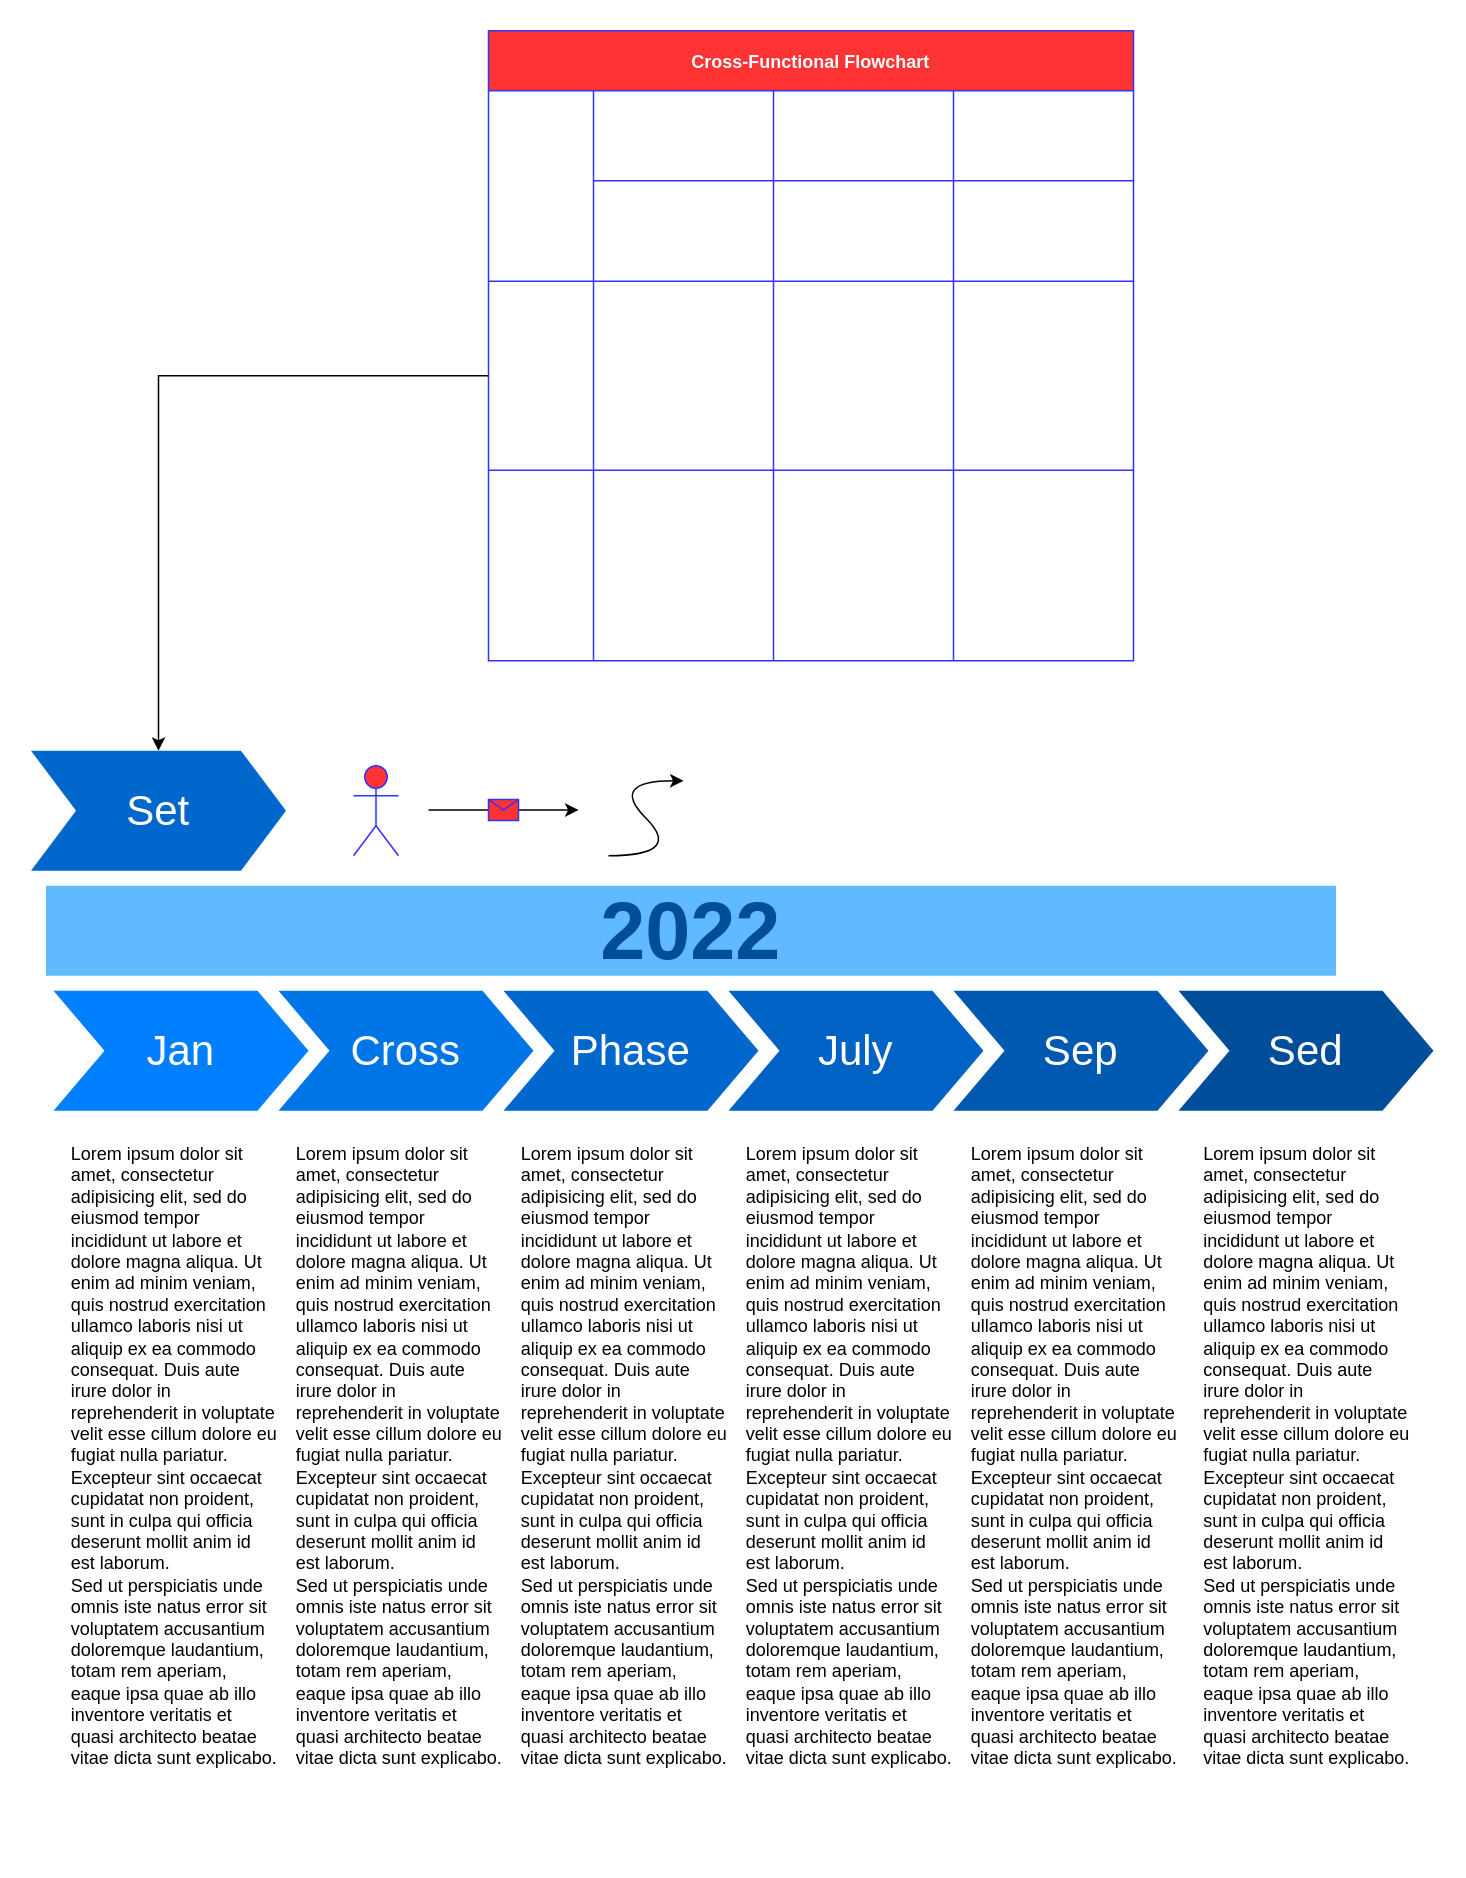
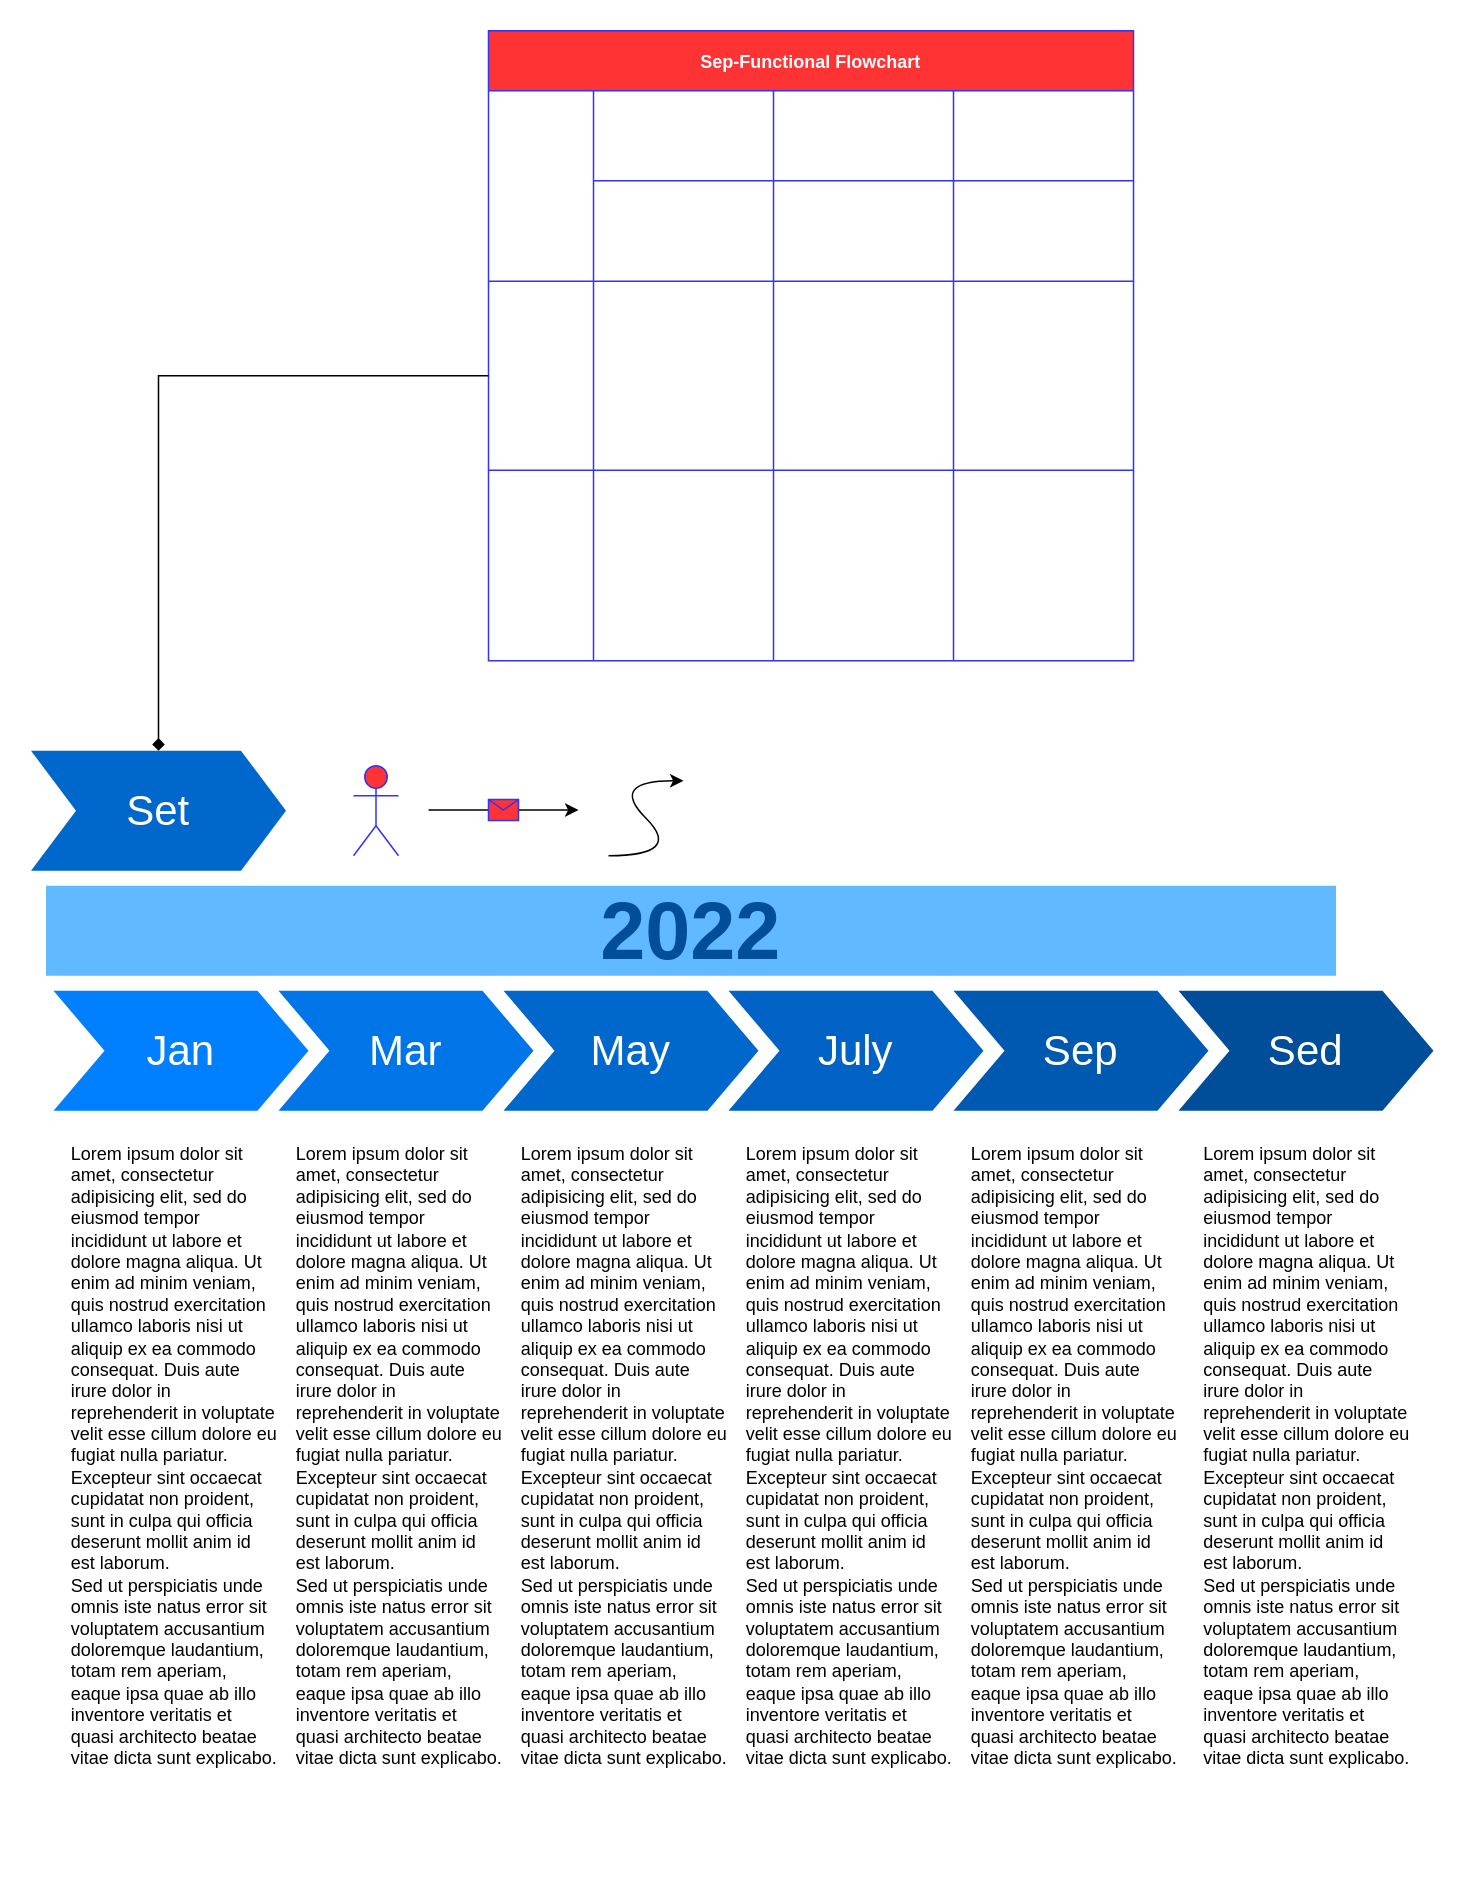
  <mxCell id="0" />
  <mxCell id="1" parent="0" />
  <mxCell id="2" value="Jan" style="shape=step;whiteSpace=wrap;html=1;fontSize=28;fillColor=#0080FF;fontColor=#FFFFFF;strokeColor=none;" parent="1" vertex="1"><mxGeometry x="35" y="660" width="170" height="80" as="geometry" /></mxCell>
- <mxCell id="3" value="Cross" style="shape=step;whiteSpace=wrap;html=1;fontSize=28;fillColor=#0075E8;fontColor=#FFFFFF;strokeColor=none;" parent="1" vertex="1"><mxGeometry x="185" y="660" width="170" height="80" as="geometry" /></mxCell>
- <mxCell id="4" value="Phase" style="shape=step;whiteSpace=wrap;html=1;fontSize=28;fillColor=#0067CC;fontColor=#FFFFFF;strokeColor=none;" parent="1" vertex="1"><mxGeometry x="335" y="660" width="170" height="80" as="geometry" /></mxCell>
+ <mxCell id="3" value="Mar" style="shape=step;whiteSpace=wrap;html=1;fontSize=28;fillColor=#0075E8;fontColor=#FFFFFF;strokeColor=none;" parent="1" vertex="1"><mxGeometry x="185" y="660" width="170" height="80" as="geometry" /></mxCell>
+ <mxCell id="4" value="May" style="shape=step;whiteSpace=wrap;html=1;fontSize=28;fillColor=#0067CC;fontColor=#FFFFFF;strokeColor=none;" parent="1" vertex="1"><mxGeometry x="335" y="660" width="170" height="80" as="geometry" /></mxCell>
  <mxCell id="5" value="July" style="shape=step;whiteSpace=wrap;html=1;fontSize=28;fillColor=#0062C4;fontColor=#FFFFFF;strokeColor=none;" parent="1" vertex="1"><mxGeometry x="485" y="660" width="170" height="80" as="geometry" /></mxCell>
  <mxCell id="6" value="Sep" style="shape=step;whiteSpace=wrap;html=1;fontSize=28;fillColor=#0059B0;fontColor=#FFFFFF;strokeColor=none;" parent="1" vertex="1"><mxGeometry x="635" y="660" width="170" height="80" as="geometry" /></mxCell>
  <mxCell id="7" value="Sed" style="shape=step;whiteSpace=wrap;html=1;fontSize=28;fillColor=#004D99;fontColor=#FFFFFF;strokeColor=none;" parent="1" vertex="1"><mxGeometry x="785" y="660" width="170" height="80" as="geometry" /></mxCell>
  <mxCell id="8" value="2022" style="text;html=1;strokeColor=none;fillColor=#61BAFF;align=center;verticalAlign=middle;whiteSpace=wrap;fontSize=54;fontStyle=1;fontColor=#004D99;" parent="1" vertex="1"><mxGeometry x="30" y="590" width="860" height="60" as="geometry" /></mxCell>
  <mxCell id="9" value="Lorem ipsum dolor sit amet, consectetur adipisicing elit, sed do eiusmod tempor incididunt ut labore et dolore magna aliqua. Ut enim ad minim veniam, quis nostrud exercitation ullamco laboris nisi ut aliquip ex ea commodo consequat. Duis aute irure dolor in reprehenderit in voluptate velit esse cillum dolore eu fugiat nulla pariatur. Excepteur sint occaecat cupidatat non proident, sunt in culpa qui officia deserunt mollit anim id est laborum.&lt;br&gt;Sed ut perspiciatis unde omnis iste natus error sit voluptatem accusantium doloremque laudantium, totam rem aperiam, eaque ipsa quae ab illo inventore veritatis et quasi architecto beatae vitae dicta sunt explicabo." style="text;spacingTop=-5;fillColor=#ffffff;whiteSpace=wrap;html=1;align=left;fontSize=12;fontFamily=Helvetica;fillColor=none;strokeColor=none;" parent="1" vertex="1"><mxGeometry x="45" y="760" width="140" height="470" as="geometry" /></mxCell>
  <mxCell id="10" value="Lorem ipsum dolor sit amet, consectetur adipisicing elit, sed do eiusmod tempor incididunt ut labore et dolore magna aliqua. Ut enim ad minim veniam, quis nostrud exercitation ullamco laboris nisi ut aliquip ex ea commodo consequat. Duis aute irure dolor in reprehenderit in voluptate velit esse cillum dolore eu fugiat nulla pariatur. Excepteur sint occaecat cupidatat non proident, sunt in culpa qui officia deserunt mollit anim id est laborum.&lt;br&gt;Sed ut perspiciatis unde omnis iste natus error sit voluptatem accusantium doloremque laudantium, totam rem aperiam, eaque ipsa quae ab illo inventore veritatis et quasi architecto beatae vitae dicta sunt explicabo." style="text;spacingTop=-5;fillColor=#ffffff;whiteSpace=wrap;html=1;align=left;fontSize=12;fontFamily=Helvetica;fillColor=none;strokeColor=none;" parent="1" vertex="1"><mxGeometry x="195" y="760" width="140" height="470" as="geometry" /></mxCell>
  <mxCell id="11" value="Lorem ipsum dolor sit amet, consectetur adipisicing elit, sed do eiusmod tempor incididunt ut labore et dolore magna aliqua. Ut enim ad minim veniam, quis nostrud exercitation ullamco laboris nisi ut aliquip ex ea commodo consequat. Duis aute irure dolor in reprehenderit in voluptate velit esse cillum dolore eu fugiat nulla pariatur. Excepteur sint occaecat cupidatat non proident, sunt in culpa qui officia deserunt mollit anim id est laborum.&lt;br&gt;Sed ut perspiciatis unde omnis iste natus error sit voluptatem accusantium doloremque laudantium, totam rem aperiam, eaque ipsa quae ab illo inventore veritatis et quasi architecto beatae vitae dicta sunt explicabo." style="text;spacingTop=-5;fillColor=#ffffff;whiteSpace=wrap;html=1;align=left;fontSize=12;fontFamily=Helvetica;fillColor=none;strokeColor=none;" parent="1" vertex="1"><mxGeometry x="345" y="760" width="140" height="470" as="geometry" /></mxCell>
  <mxCell id="12" value="Lorem ipsum dolor sit amet, consectetur adipisicing elit, sed do eiusmod tempor incididunt ut labore et dolore magna aliqua. Ut enim ad minim veniam, quis nostrud exercitation ullamco laboris nisi ut aliquip ex ea commodo consequat. Duis aute irure dolor in reprehenderit in voluptate velit esse cillum dolore eu fugiat nulla pariatur. Excepteur sint occaecat cupidatat non proident, sunt in culpa qui officia deserunt mollit anim id est laborum.&lt;br&gt;Sed ut perspiciatis unde omnis iste natus error sit voluptatem accusantium doloremque laudantium, totam rem aperiam, eaque ipsa quae ab illo inventore veritatis et quasi architecto beatae vitae dicta sunt explicabo." style="text;spacingTop=-5;fillColor=#ffffff;whiteSpace=wrap;html=1;align=left;fontSize=12;fontFamily=Helvetica;fillColor=none;strokeColor=none;" parent="1" vertex="1"><mxGeometry x="495" y="760" width="140" height="470" as="geometry" /></mxCell>
  <mxCell id="13" value="Lorem ipsum dolor sit amet, consectetur adipisicing elit, sed do eiusmod tempor incididunt ut labore et dolore magna aliqua. Ut enim ad minim veniam, quis nostrud exercitation ullamco laboris nisi ut aliquip ex ea commodo consequat. Duis aute irure dolor in reprehenderit in voluptate velit esse cillum dolore eu fugiat nulla pariatur. Excepteur sint occaecat cupidatat non proident, sunt in culpa qui officia deserunt mollit anim id est laborum.&lt;br&gt;Sed ut perspiciatis unde omnis iste natus error sit voluptatem accusantium doloremque laudantium, totam rem aperiam, eaque ipsa quae ab illo inventore veritatis et quasi architecto beatae vitae dicta sunt explicabo." style="text;spacingTop=-5;fillColor=#ffffff;whiteSpace=wrap;html=1;align=left;fontSize=12;fontFamily=Helvetica;fillColor=none;strokeColor=none;" parent="1" vertex="1"><mxGeometry x="645" y="760" width="140" height="470" as="geometry" /></mxCell>
  <mxCell id="14" value="Lorem ipsum dolor sit amet, consectetur adipisicing elit, sed do eiusmod tempor incididunt ut labore et dolore magna aliqua. Ut enim ad minim veniam, quis nostrud exercitation ullamco laboris nisi ut aliquip ex ea commodo consequat. Duis aute irure dolor in reprehenderit in voluptate velit esse cillum dolore eu fugiat nulla pariatur. Excepteur sint occaecat cupidatat non proident, sunt in culpa qui officia deserunt mollit anim id est laborum.&lt;br&gt;Sed ut perspiciatis unde omnis iste natus error sit voluptatem accusantium doloremque laudantium, totam rem aperiam, eaque ipsa quae ab illo inventore veritatis et quasi architecto beatae vitae dicta sunt explicabo." style="text;spacingTop=-5;fillColor=#ffffff;whiteSpace=wrap;html=1;align=left;fontSize=12;fontFamily=Helvetica;fillColor=none;strokeColor=none;" parent="1" vertex="1"><mxGeometry x="800" y="760" width="140" height="470" as="geometry" /></mxCell>
  <mxCell id="15" value="Set" style="shape=step;perimeter=stepPerimeter;whiteSpace=wrap;html=1;fixedSize=1;size=30;fontColor=#FFFFFF;fontSize=28;fillColor=#0067CC;strokeColor=none;" vertex="1" parent="1"><mxGeometry x="20" y="500" width="170" height="80" as="geometry" /></mxCell>
  <mxCell id="16" value="Actor" style="shape=umlActor;verticalLabelPosition=bottom;verticalAlign=top;html=1;outlineConnect=0;fontColor=#FFFFFF;fillColor=#FF3333;strokeColor=#3333FF;rotation=0;" vertex="1" parent="1"><mxGeometry x="235" y="510" width="30" height="60" as="geometry" /></mxCell>
  <mxCell id="17" value="" style="endArrow=classic;html=1;rounded=0;fontColor=#FFFFFF;" edge="1" parent="1"><mxGeometry relative="1" as="geometry"><mxPoint x="285" y="539.5" as="sourcePoint" /><mxPoint x="385" y="539.5" as="targetPoint" /></mxGeometry></mxCell>
  <mxCell id="18" value="" style="shape=message;html=1;outlineConnect=0;fontColor=#FFFFFF;strokeColor=#3333FF;fillColor=#FF3333;" vertex="1" parent="17"><mxGeometry width="20" height="14" relative="1" as="geometry"><mxPoint x="-10" y="-7" as="offset" /></mxGeometry></mxCell>
  <mxCell id="19" value="" style="curved=1;endArrow=classic;html=1;rounded=0;fontColor=#FFFFFF;" edge="1" parent="1"><mxGeometry width="50" height="50" relative="1" as="geometry"><mxPoint x="405" y="570" as="sourcePoint" /><mxPoint x="455" y="520" as="targetPoint" /><Array as="points"><mxPoint x="455" y="570" /><mxPoint x="405" y="520" /></Array></mxGeometry></mxCell>
- <mxCell id="20" value="Cross-Functional Flowchart" style="shape=table;childLayout=tableLayout;startSize=40;collapsible=0;recursiveResize=0;expand=0;fontStyle=1;fontColor=#FFFFFF;strokeColor=#3333FF;fillColor=#FF3333;" vertex="1" parent="1"><mxGeometry x="325" y="20" width="430" height="420" as="geometry" /></mxCell>
+ <mxCell id="20" value="Sep-Functional Flowchart" style="shape=table;childLayout=tableLayout;startSize=40;collapsible=0;recursiveResize=0;expand=0;fontStyle=1;fontColor=#FFFFFF;strokeColor=#3333FF;fillColor=#FF3333;" vertex="1" parent="1"><mxGeometry x="325" y="20" width="430" height="420" as="geometry" /></mxCell>
  <mxCell id="21" value="Actor 1" style="shape=tableRow;horizontal=0;startSize=70;swimlaneHead=0;swimlaneBody=0;top=0;left=0;bottom=0;right=0;dropTarget=0;fillColor=none;collapsible=0;recursiveResize=0;expand=0;fontStyle=1;fontColor=#FFFFFF;strokeColor=#3333FF;" vertex="1" parent="20"><mxGeometry y="40" width="430" height="127" as="geometry" /></mxCell>
  <mxCell id="22" value="Sed 1" style="swimlane;swimlaneHead=0;swimlaneBody=0;fontStyle=0;connectable=0;fillColor=none;startSize=60;collapsible=0;recursiveResize=0;expand=0;fontStyle=1;fontColor=#FFFFFF;strokeColor=#3333FF;" vertex="1" parent="21"><mxGeometry x="70" width="120" height="127" as="geometry"><mxRectangle width="120" height="127" as="alternateBounds" /></mxGeometry></mxCell>
  <mxCell id="23" value="Phase 6" style="swimlane;swimlaneHead=0;swimlaneBody=0;fontStyle=0;connectable=0;fillColor=none;startSize=60;collapsible=0;recursiveResize=0;expand=0;fontStyle=1;fontColor=#FFFFFF;strokeColor=#3333FF;" vertex="1" parent="21"><mxGeometry x="190" width="120" height="127" as="geometry"><mxRectangle width="120" height="127" as="alternateBounds" /></mxGeometry></mxCell>
  <mxCell id="24" value="Excepteur 3" style="swimlane;swimlaneHead=0;swimlaneBody=0;fontStyle=0;connectable=0;fillColor=none;startSize=60;collapsible=0;recursiveResize=0;expand=0;fontStyle=1;fontColor=#FFFFFF;strokeColor=#3333FF;" vertex="1" parent="21"><mxGeometry x="310" width="120" height="127" as="geometry"><mxRectangle width="120" height="127" as="alternateBounds" /></mxGeometry></mxCell>
  <mxCell id="25" value="Actor 2" style="shape=tableRow;horizontal=0;startSize=70;swimlaneHead=0;swimlaneBody=0;top=0;left=0;bottom=0;right=0;dropTarget=0;fillColor=none;collapsible=0;recursiveResize=0;expand=0;fontStyle=1;fontColor=#FFFFFF;strokeColor=#3333FF;" vertex="1" parent="20"><mxGeometry y="167" width="430" height="126" as="geometry" /></mxCell>
  <mxCell id="26" value="" style="swimlane;swimlaneHead=0;swimlaneBody=0;fontStyle=0;connectable=0;fillColor=none;startSize=0;collapsible=0;recursiveResize=0;expand=0;fontStyle=1;fontColor=#FFFFFF;strokeColor=#3333FF;" vertex="1" parent="25"><mxGeometry x="70" width="120" height="126" as="geometry"><mxRectangle width="120" height="126" as="alternateBounds" /></mxGeometry></mxCell>
  <mxCell id="27" value="" style="swimlane;swimlaneHead=0;swimlaneBody=0;fontStyle=0;connectable=0;fillColor=none;startSize=0;collapsible=0;recursiveResize=0;expand=0;fontStyle=1;fontColor=#FFFFFF;strokeColor=#3333FF;" vertex="1" parent="25"><mxGeometry x="190" width="120" height="126" as="geometry"><mxRectangle width="120" height="126" as="alternateBounds" /></mxGeometry></mxCell>
  <mxCell id="28" value="" style="swimlane;swimlaneHead=0;swimlaneBody=0;fontStyle=0;connectable=0;fillColor=none;startSize=0;collapsible=0;recursiveResize=0;expand=0;fontStyle=1;fontColor=#FFFFFF;strokeColor=#3333FF;" vertex="1" parent="25"><mxGeometry x="310" width="120" height="126" as="geometry"><mxRectangle width="120" height="126" as="alternateBounds" /></mxGeometry></mxCell>
  <mxCell id="29" value="Actor 3" style="shape=tableRow;horizontal=0;startSize=70;swimlaneHead=0;swimlaneBody=0;top=0;left=0;bottom=0;right=0;dropTarget=0;fillColor=none;collapsible=0;recursiveResize=0;expand=0;fontStyle=1;fontColor=#FFFFFF;strokeColor=#3333FF;" vertex="1" parent="20"><mxGeometry y="293" width="430" height="127" as="geometry" /></mxCell>
  <mxCell id="30" value="" style="swimlane;swimlaneHead=0;swimlaneBody=0;fontStyle=0;connectable=0;fillColor=none;startSize=0;collapsible=0;recursiveResize=0;expand=0;fontStyle=1;fontColor=#FFFFFF;strokeColor=#3333FF;" vertex="1" parent="29"><mxGeometry x="70" width="120" height="127" as="geometry"><mxRectangle width="120" height="127" as="alternateBounds" /></mxGeometry></mxCell>
  <mxCell id="31" value="" style="swimlane;swimlaneHead=0;swimlaneBody=0;fontStyle=0;connectable=0;fillColor=none;startSize=0;collapsible=0;recursiveResize=0;expand=0;fontStyle=1;fontColor=#FFFFFF;strokeColor=#3333FF;" vertex="1" parent="29"><mxGeometry x="190" width="120" height="127" as="geometry"><mxRectangle width="120" height="127" as="alternateBounds" /></mxGeometry></mxCell>
  <mxCell id="32" value="" style="swimlane;swimlaneHead=0;swimlaneBody=0;fontStyle=0;connectable=0;fillColor=none;startSize=0;collapsible=0;recursiveResize=0;expand=0;fontStyle=1;fontColor=#FFFFFF;strokeColor=#3333FF;" vertex="1" parent="29"><mxGeometry x="310" width="120" height="127" as="geometry"><mxRectangle width="120" height="127" as="alternateBounds" /></mxGeometry></mxCell>
- <mxCell id="33" style="edgeStyle=orthogonalEdgeStyle;rounded=0;orthogonalLoop=1;jettySize=auto;html=1;entryX=0.5;entryY=0;entryDx=0;entryDy=0;fontColor=#FFFFFF;" edge="1" parent="1" source="25" target="15"><mxGeometry relative="1" as="geometry" /></mxCell>
+ <mxCell id="33" style="edgeStyle=orthogonalEdgeStyle;rounded=0;orthogonalLoop=1;jettySize=auto;html=1;entryX=0.5;entryY=0;entryDx=0;entryDy=0;fontColor=#FFFFFF;endArrow=diamond;" edge="1" parent="1" source="25" target="15"><mxGeometry relative="1" as="geometry" /></mxCell>
